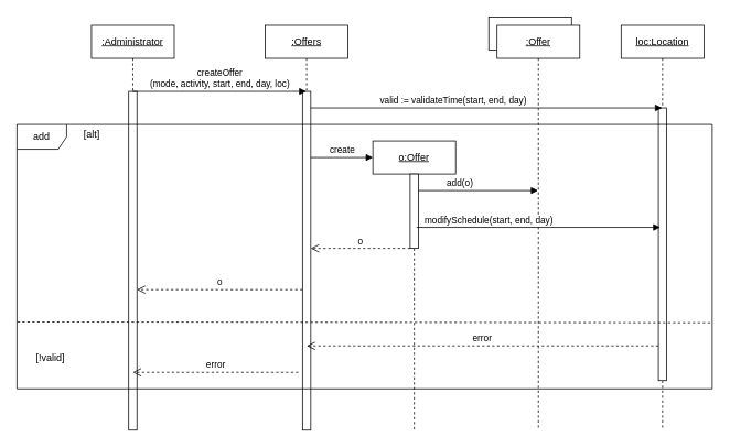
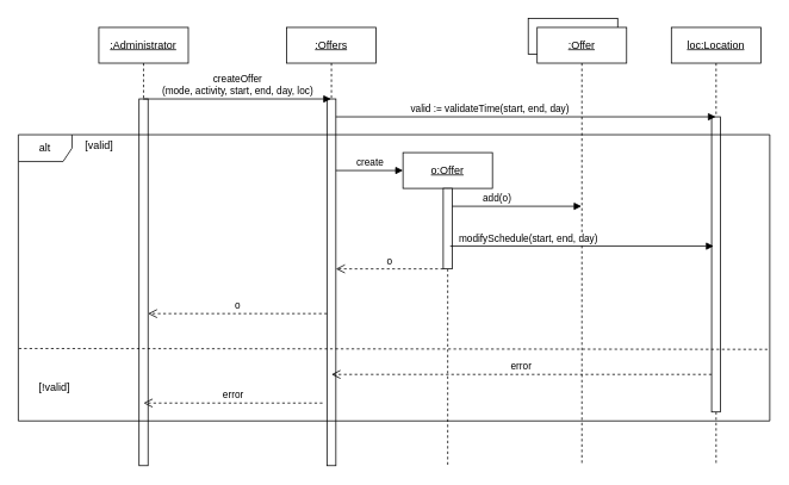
  <mxCell id="0" />
  <mxCell id="1" parent="0" />
  <mxCell id="2" value="" style="rounded=0;whiteSpace=wrap;html=1;" vertex="1" parent="1"><mxGeometry x="590" y="20" width="100" height="40" as="geometry" /></mxCell>
  <mxCell id="3" value="&lt;u&gt;:Administrator&lt;/u&gt;" style="shape=umlLifeline;perimeter=lifelinePerimeter;whiteSpace=wrap;html=1;container=1;dropTarget=0;collapsible=0;recursiveResize=0;outlineConnect=0;portConstraint=eastwest;newEdgeStyle={&quot;curved&quot;:0,&quot;rounded&quot;:0};" vertex="1" parent="1"><mxGeometry x="110" y="30" width="100" height="490" as="geometry" /></mxCell>
  <mxCell id="4" value="" style="html=1;points=[[0,0,0,0,5],[0,1,0,0,-5],[1,0,0,0,5],[1,1,0,0,-5]];perimeter=orthogonalPerimeter;outlineConnect=0;targetShapes=umlLifeline;portConstraint=eastwest;newEdgeStyle={&quot;curved&quot;:0,&quot;rounded&quot;:0};" vertex="1" parent="3"><mxGeometry x="45" y="80" width="10" height="410" as="geometry" /></mxCell>
  <mxCell id="5" value="&lt;u&gt;:Offers&lt;/u&gt;" style="shape=umlLifeline;perimeter=lifelinePerimeter;whiteSpace=wrap;html=1;container=1;dropTarget=0;collapsible=0;recursiveResize=0;outlineConnect=0;portConstraint=eastwest;newEdgeStyle={&quot;curved&quot;:0,&quot;rounded&quot;:0};" vertex="1" parent="1"><mxGeometry x="320" y="30" width="100" height="490" as="geometry" /></mxCell>
  <mxCell id="6" value="" style="html=1;points=[[0,0,0,0,5],[0,1,0,0,-5],[1,0,0,0,5],[1,1,0,0,-5]];perimeter=orthogonalPerimeter;outlineConnect=0;targetShapes=umlLifeline;portConstraint=eastwest;newEdgeStyle={&quot;curved&quot;:0,&quot;rounded&quot;:0};" vertex="1" parent="5"><mxGeometry x="45" y="80" width="10" height="410" as="geometry" /></mxCell>
  <mxCell id="7" value="createOffer&lt;div&gt;(mode, activity, start, end, day, loc)&lt;/div&gt;" style="html=1;verticalAlign=bottom;endArrow=block;curved=0;rounded=0;" edge="1" parent="1"><mxGeometry x="0.002" width="80" relative="1" as="geometry"><mxPoint x="159.5" y="110" as="sourcePoint" /><mxPoint x="369.5" y="110" as="targetPoint" /><mxPoint as="offset" /></mxGeometry></mxCell>
  <mxCell id="8" value="&lt;u&gt;o:Offer&lt;/u&gt;" style="shape=umlLifeline;perimeter=lifelinePerimeter;whiteSpace=wrap;html=1;container=1;dropTarget=0;collapsible=0;recursiveResize=0;outlineConnect=0;portConstraint=eastwest;newEdgeStyle={&quot;curved&quot;:0,&quot;rounded&quot;:0};" vertex="1" parent="1"><mxGeometry x="450" y="170" width="100" height="350" as="geometry" /></mxCell>
  <mxCell id="9" value="" style="html=1;points=[[0,0,0,0,5],[0,1,0,0,-5],[1,0,0,0,5],[1,1,0,0,-5]];perimeter=orthogonalPerimeter;outlineConnect=0;targetShapes=umlLifeline;portConstraint=eastwest;newEdgeStyle={&quot;curved&quot;:0,&quot;rounded&quot;:0};" vertex="1" parent="8"><mxGeometry x="45" y="40" width="10" height="90" as="geometry" /></mxCell>
  <mxCell id="10" value="create" style="html=1;verticalAlign=bottom;endArrow=block;curved=0;rounded=0;" edge="1" parent="1"><mxGeometry width="80" relative="1" as="geometry"><mxPoint x="375" y="190" as="sourcePoint" /><mxPoint x="450" y="190" as="targetPoint" /><mxPoint as="offset" /></mxGeometry></mxCell>
  <mxCell id="11" value="o" style="html=1;verticalAlign=bottom;endArrow=open;dashed=1;endSize=8;curved=0;rounded=0;" edge="1" parent="1"><mxGeometry relative="1" as="geometry"><mxPoint x="495" y="300" as="sourcePoint" /><mxPoint x="375" y="300" as="targetPoint" /><Array as="points"><mxPoint x="420" y="300" /></Array></mxGeometry></mxCell>
  <mxCell id="12" value="&lt;u&gt;:Offer&lt;/u&gt;" style="shape=umlLifeline;perimeter=lifelinePerimeter;whiteSpace=wrap;html=1;container=1;dropTarget=0;collapsible=0;recursiveResize=0;outlineConnect=0;portConstraint=eastwest;newEdgeStyle={&quot;curved&quot;:0,&quot;rounded&quot;:0};" vertex="1" parent="1"><mxGeometry x="600" y="30" width="100" height="490" as="geometry" /></mxCell>
  <mxCell id="13" value="add(o)" style="html=1;verticalAlign=bottom;endArrow=block;curved=0;rounded=0;exitX=1;exitY=1;exitDx=0;exitDy=-5;exitPerimeter=0;" edge="1" parent="1"><mxGeometry x="-0.308" width="80" relative="1" as="geometry"><mxPoint x="505" y="230" as="sourcePoint" /><mxPoint x="649.5" y="230" as="targetPoint" /><mxPoint as="offset" /></mxGeometry></mxCell>
  <mxCell id="14" value="o" style="html=1;verticalAlign=bottom;endArrow=open;dashed=1;endSize=8;curved=0;rounded=0;" edge="1" parent="1" source="6" target="4"><mxGeometry relative="1" as="geometry"><mxPoint x="360" y="350" as="sourcePoint" /><mxPoint x="170" y="350" as="targetPoint" /><Array as="points"><mxPoint x="295" y="350" /></Array></mxGeometry></mxCell>
  <mxCell id="15" value="&lt;u&gt;loc:Location&lt;/u&gt;" style="shape=umlLifeline;perimeter=lifelinePerimeter;whiteSpace=wrap;html=1;container=1;dropTarget=0;collapsible=0;recursiveResize=0;outlineConnect=0;portConstraint=eastwest;newEdgeStyle={&quot;curved&quot;:0,&quot;rounded&quot;:0};" vertex="1" parent="1"><mxGeometry x="750" y="30" width="100" height="490" as="geometry" /></mxCell>
  <mxCell id="16" value="" style="html=1;points=[[0,0,0,0,5],[0,1,0,0,-5],[1,0,0,0,5],[1,1,0,0,-5]];perimeter=orthogonalPerimeter;outlineConnect=0;targetShapes=umlLifeline;portConstraint=eastwest;newEdgeStyle={&quot;curved&quot;:0,&quot;rounded&quot;:0};" vertex="1" parent="15"><mxGeometry x="45" y="100" width="10" height="330" as="geometry" /></mxCell>
  <mxCell id="17" value="modifySchedule(start, end, day)" style="html=1;verticalAlign=bottom;endArrow=block;curved=0;rounded=0;" edge="1" parent="1"><mxGeometry x="-0.409" width="80" relative="1" as="geometry"><mxPoint x="502.75" y="274.57" as="sourcePoint" /><mxPoint x="797.25" y="274.57" as="targetPoint" /><mxPoint as="offset" /></mxGeometry></mxCell>
  <mxCell id="18" value="&lt;span style=&quot;text-align: left;&quot;&gt;valid := validateTime(start, end, day)&lt;/span&gt;" style="html=1;verticalAlign=bottom;endArrow=block;curved=0;rounded=0;" edge="1" parent="1" source="6"><mxGeometry x="-0.19" width="80" relative="1" as="geometry"><mxPoint x="380" y="130" as="sourcePoint" /><mxPoint x="799.5" y="130" as="targetPoint" /><mxPoint as="offset" /></mxGeometry></mxCell>
- <mxCell id="19" value="add" style="shape=umlFrame;whiteSpace=wrap;html=1;pointerEvents=0;" vertex="1" parent="1"><mxGeometry x="20" y="150" width="840" height="320" as="geometry" /></mxCell>
- <mxCell id="20" value="[alt]" style="text;html=1;align=center;verticalAlign=middle;resizable=0;points=[];autosize=1;strokeColor=none;fillColor=none;" vertex="1" parent="1"><mxGeometry x="85" y="148" width="50" height="30" as="geometry" /></mxCell>
+ <mxCell id="19" value="alt" style="shape=umlFrame;whiteSpace=wrap;html=1;pointerEvents=0;" vertex="1" parent="1"><mxGeometry x="20" y="150" width="840" height="320" as="geometry" /></mxCell>
+ <mxCell id="20" value="[valid]" style="text;html=1;align=center;verticalAlign=middle;resizable=0;points=[];autosize=1;strokeColor=none;fillColor=none;" vertex="1" parent="1"><mxGeometry x="85" y="148" width="50" height="30" as="geometry" /></mxCell>
  <mxCell id="21" value="" style="html=1;verticalAlign=bottom;endArrow=none;dashed=1;endSize=8;curved=0;rounded=0;entryX=-0.002;entryY=0.747;entryDx=0;entryDy=0;entryPerimeter=0;exitX=0.997;exitY=0.75;exitDx=0;exitDy=0;exitPerimeter=0;elbow=vertical;endFill=0;" edge="1" parent="1" source="19" target="19"><mxGeometry relative="1" as="geometry"><mxPoint x="430" y="390" as="sourcePoint" /><mxPoint x="350" y="390" as="targetPoint" /></mxGeometry></mxCell>
  <mxCell id="22" value="[!valid]" style="text;html=1;align=center;verticalAlign=middle;resizable=0;points=[];autosize=1;strokeColor=none;fillColor=none;" vertex="1" parent="1"><mxGeometry x="30" y="418" width="60" height="30" as="geometry" /></mxCell>
  <mxCell id="23" value="error" style="html=1;verticalAlign=bottom;endArrow=open;dashed=1;endSize=8;curved=0;rounded=0;" edge="1" parent="1" source="16"><mxGeometry relative="1" as="geometry"><mxPoint x="490" y="418" as="sourcePoint" /><mxPoint x="370" y="418" as="targetPoint" /><Array as="points"><mxPoint x="415" y="418" /></Array></mxGeometry></mxCell>
  <mxCell id="24" value="error" style="html=1;verticalAlign=bottom;endArrow=open;dashed=1;endSize=8;curved=0;rounded=0;" edge="1" parent="1"><mxGeometry relative="1" as="geometry"><mxPoint x="360" y="450" as="sourcePoint" /><mxPoint x="160" y="450" as="targetPoint" /><Array as="points"><mxPoint x="290" y="450" /></Array></mxGeometry></mxCell>
